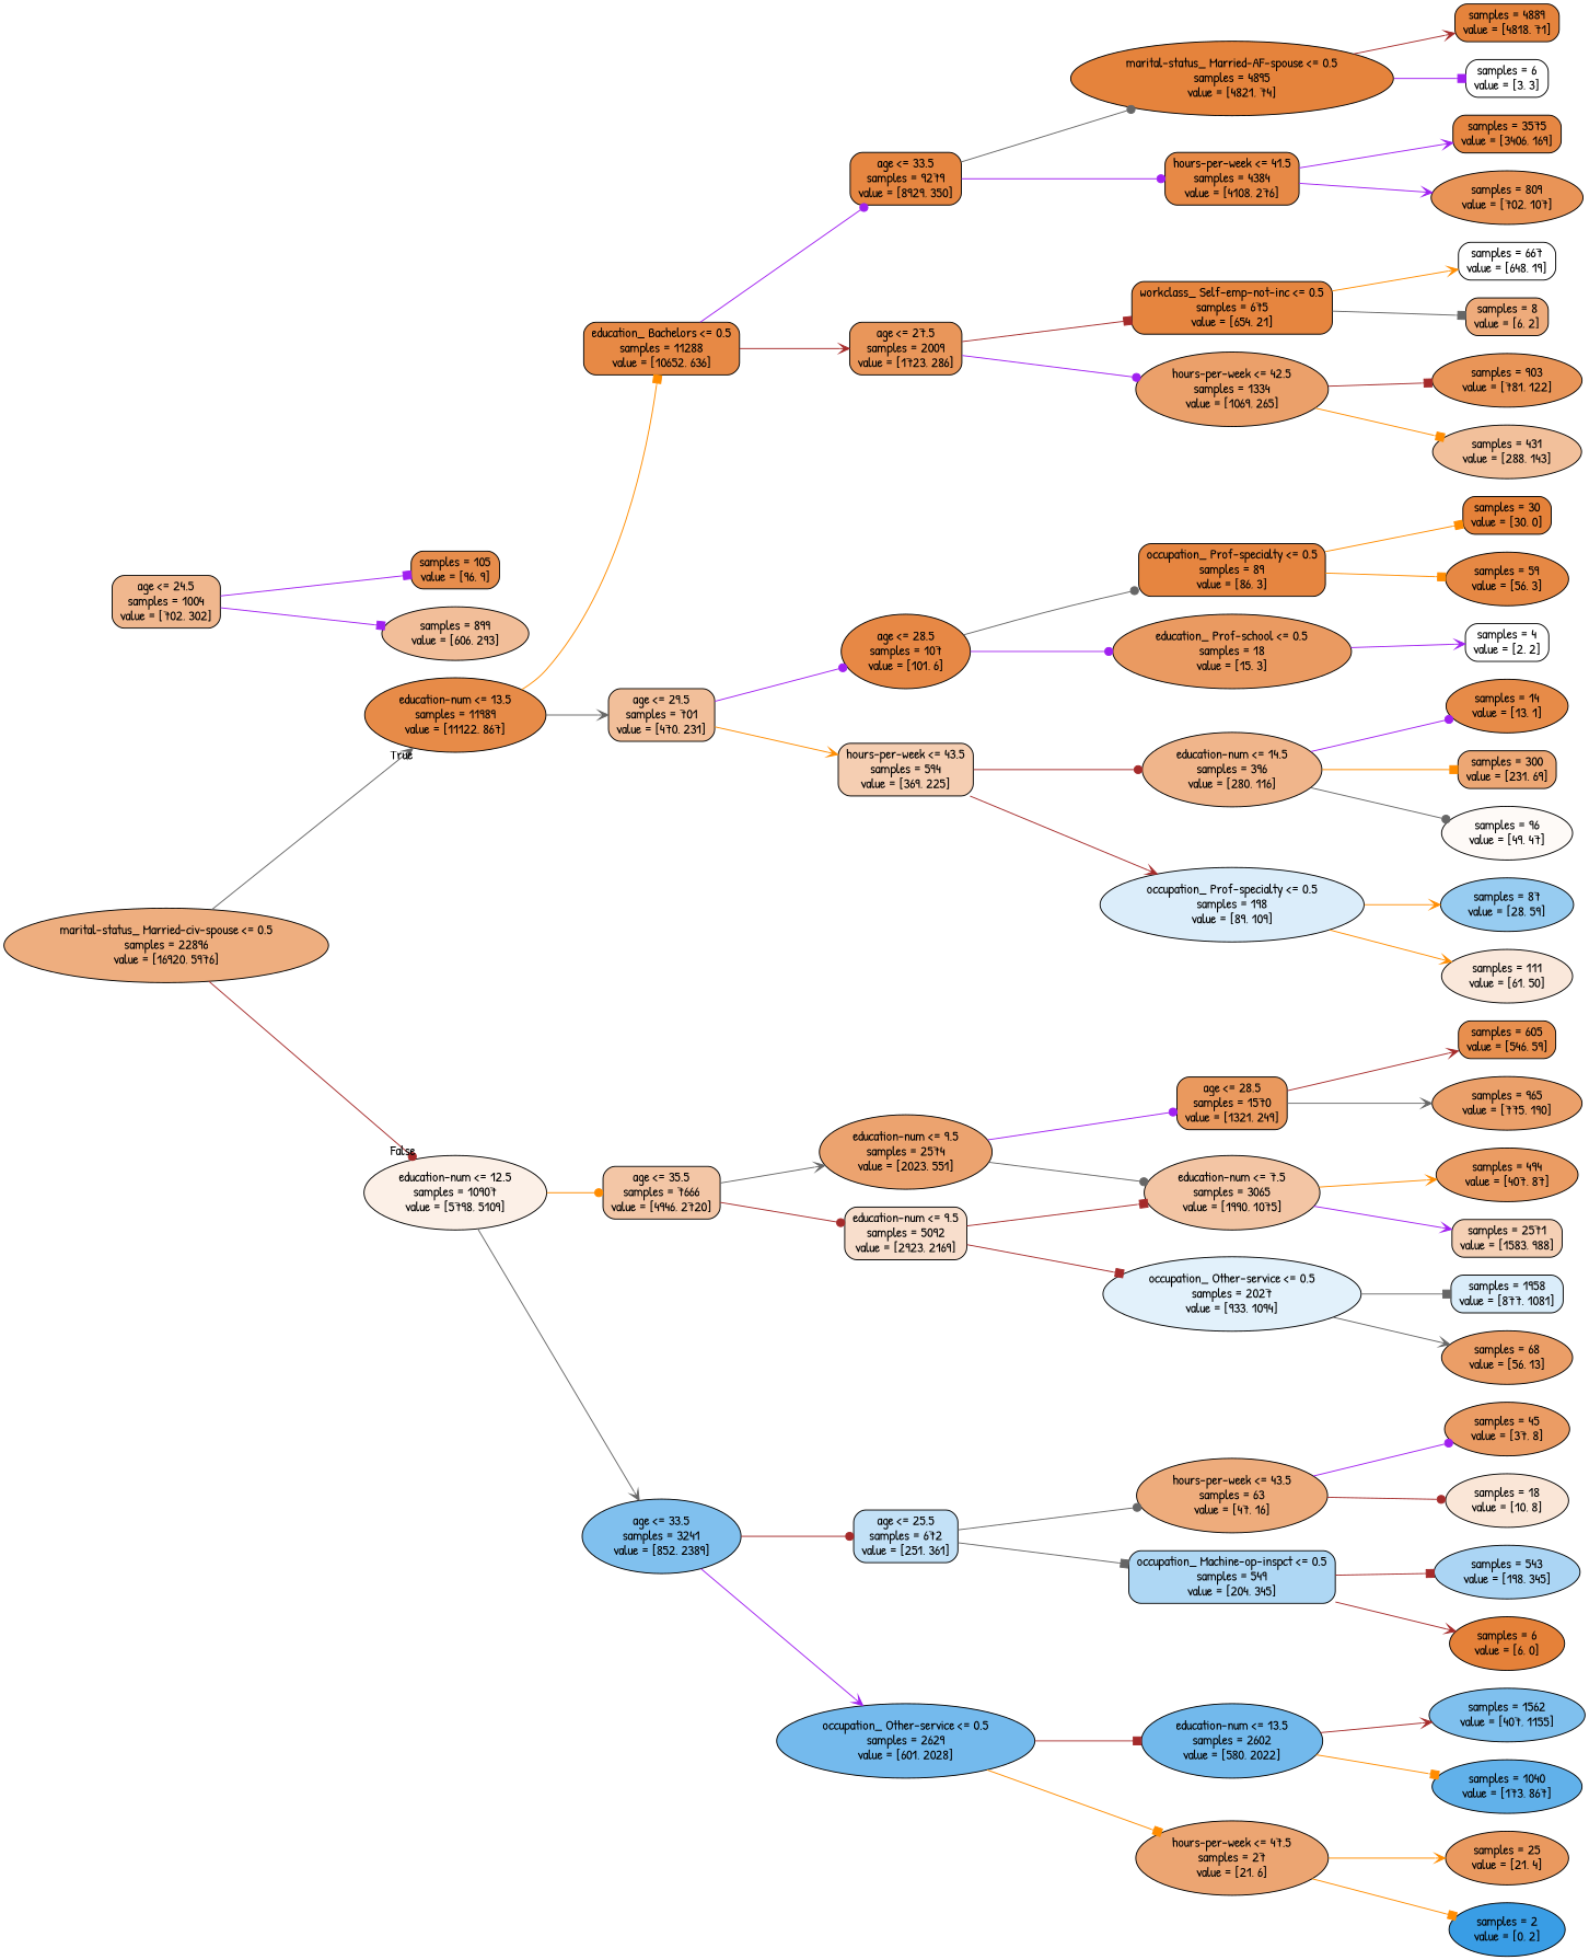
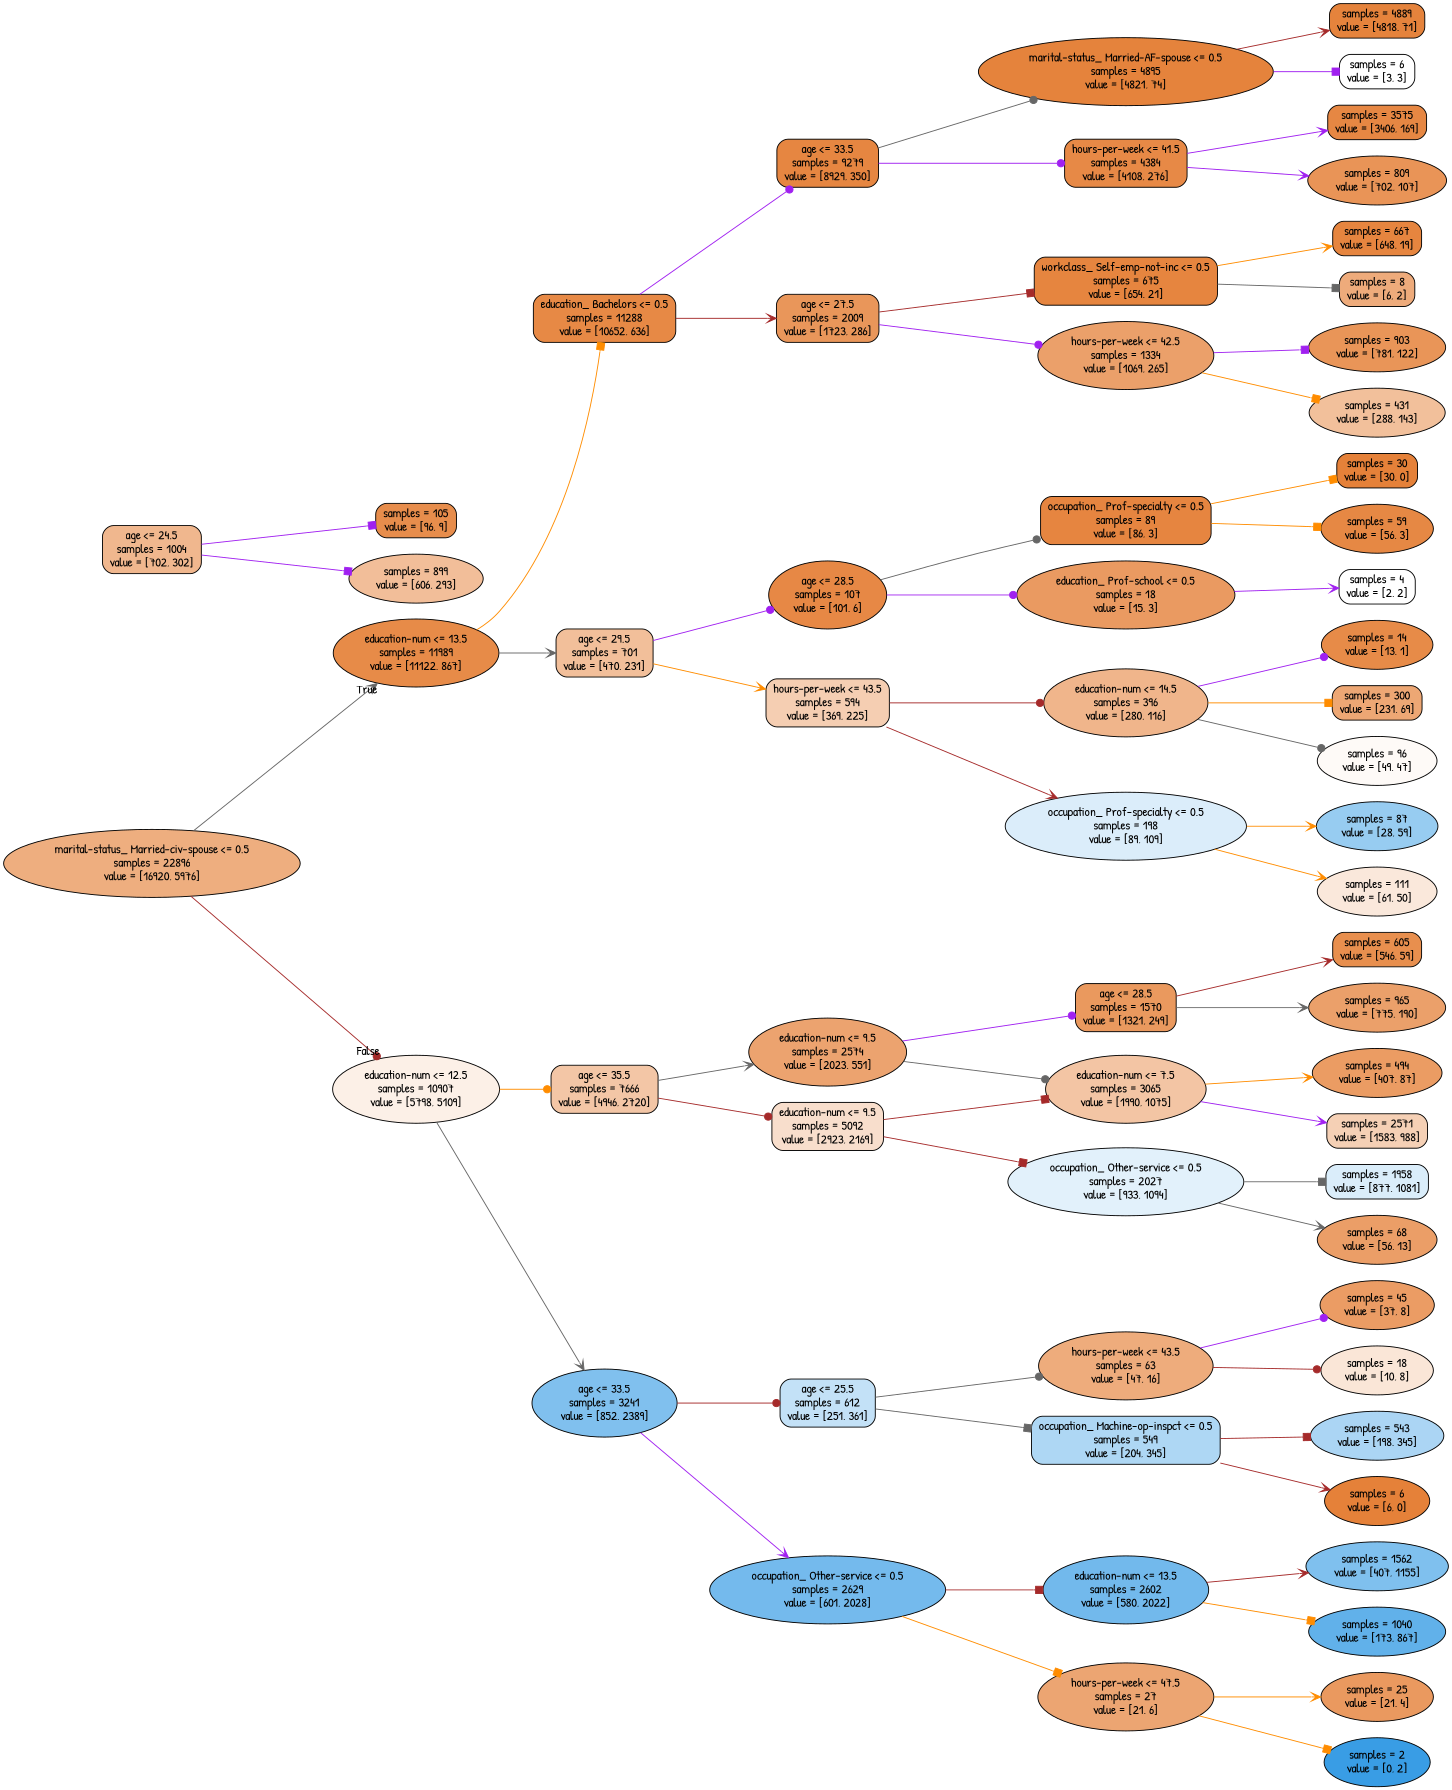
  digraph {
    fontname="Patrick Hand"
    rankdir=LR
    node [color=black fillcolor="#e78b48" fontname="Patrick Hand" shape=ellipse style="filled, rounded"]
    edge [arrowhead=vee color=brown fontname="Patrick Hand"]
    n1 [fillcolor="#eeae7f" label="marital-status_ Married-civ-spouse <= 0.5\nsamples = 22896\nvalue = [16920, 5976]"]
    n2 [label="education-num <= 13.5\nsamples = 11989\nvalue = [11122, 867]"]
    n3 [fillcolor="#fcf0e7" label="education-num <= 12.5\nsamples = 10907\nvalue = [5798, 5109]"]
    n4 [fillcolor="#e78945" label="education_ Bachelors <= 0.5\nsamples = 11288\nvalue = [10652, 636]" shape=box]
    n5 [fillcolor="#f2bf9a" label="age <= 29.5\nsamples = 701\nvalue = [470, 231]" shape=box]
    n6 [fillcolor="#f3c6a6" label="age <= 35.5\nsamples = 7666\nvalue = [4946, 2720]" shape=box]
    n7 [fillcolor="#80c0ee" label="age <= 33.5\nsamples = 3241\nvalue = [852, 2389]"]
    n8 [fillcolor="#e68641" label="age <= 33.5\nsamples = 9279\nvalue = [8929, 350]" shape=box]
    n9 [fillcolor="#e9965a" label="age <= 27.5\nsamples = 2009\nvalue = [1723, 286]" shape=box]
    n10 [fillcolor="#e78845" label="age <= 28.5\nsamples = 107\nvalue = [101, 6]"]
    n11 [fillcolor="#f5ceb2" label="hours-per-week <= 43.5\nsamples = 594\nvalue = [369, 225]" shape=box]
    n12 [fillcolor="#e5833c" label="marital-status_ Married-AF-spouse <= 0.5\nsamples = 4895\nvalue = [4821, 74]"]
    n13 [fillcolor="#e78946" label="hours-per-week <= 41.5\nsamples = 4384\nvalue = [4108, 276]" shape=box]
    n14 [fillcolor="#e6853f" label="workclass_ Self-emp-not-inc <= 0.5\nsamples = 675\nvalue = [654, 21]" shape=box]
    n15 [fillcolor="#eba06a" label="hours-per-week <= 42.5\nsamples = 1334\nvalue = [1069, 265]"]
    n16 [fillcolor="#e5833c" label="samples = 4889\nvalue = [4818, 71]" shape=box]
    n17 [fillcolor="#ffffff" label="samples = 6\nvalue = [3, 3]" shape=box]
    n18 [fillcolor="#e68743" label="samples = 3575\nvalue = [3406, 169]" shape=box]
    n19 [fillcolor="#e99457" label="samples = 809\nvalue = [702, 107]"]
-   n20 [fillcolor="#ffffff" label="samples = 667\nvalue = [648, 19]" shape=box]
+   n20 [fillcolor="#e6853f" label="samples = 667\nvalue = [648, 19]" shape=box]
    n21 [fillcolor="#eeab7b" label="samples = 8\nvalue = [6, 2]" shape=box]
    n22 [fillcolor="#e99558" label="samples = 903\nvalue = [781, 122]"]
    n23 [fillcolor="#f2c09b" label="samples = 431\nvalue = [288, 143]"]
    n24 [fillcolor="#e68540" label="occupation_ Prof-specialty <= 0.5\nsamples = 89\nvalue = [86, 3]" shape=box]
    n25 [fillcolor="#ea9a61" label="education_ Prof-school <= 0.5\nsamples = 18\nvalue = [15, 3]"]
    n26 [fillcolor="#f0b58b" label="education-num <= 14.5\nsamples = 396\nvalue = [280, 116]"]
    n27 [fillcolor="#dbedfa" label="occupation_ Prof-specialty <= 0.5\nsamples = 198\nvalue = [89, 109]"]
    n28 [fillcolor="#e58139" label="samples = 30\nvalue = [30, 0]" shape=box]
    n29 [fillcolor="#e68844" label="samples = 59\nvalue = [56, 3]"]
    n30 [fillcolor="#ffffff" label="samples = 4\nvalue = [2, 2]" shape=box]
    n31 [label="samples = 14\nvalue = [13, 1]"]
    n32 [fillcolor="#eda774" label="samples = 300\nvalue = [231, 69]" shape=box]
    n33 [fillcolor="#fefaf7" label="samples = 96\nvalue = [49, 47]"]
    n34 [fillcolor="#97ccf1" label="samples = 87\nvalue = [28, 59]"]
    n35 [fillcolor="#fae8db" label="samples = 111\nvalue = [61, 50]"]
    n36 [fillcolor="#eca36f" label="education-num <= 9.5\nsamples = 2574\nvalue = [2023, 551]"]
    n37 [fillcolor="#f8decc" label="education-num <= 9.5\nsamples = 5092\nvalue = [2923, 2169]" shape=box]
-   n38 [fillcolor="#c3e1f7" label="age <= 25.5\nsamples = 672\nvalue = [251, 361]" shape=box]
+   n38 [fillcolor="#c3e1f7" label="age <= 25.5\nsamples = 612\nvalue = [251, 361]" shape=box]
    n39 [fillcolor="#74baed" label="occupation_ Other-service <= 0.5\nsamples = 2629\nvalue = [601, 2028]"]
    n40 [fillcolor="#ea995e" label="age <= 28.5\nsamples = 1570\nvalue = [1321, 249]" shape=box]
    n41 [fillcolor="#f3c5a4" label="education-num <= 7.5\nsamples = 3065\nvalue = [1990, 1075]"]
    n42 [fillcolor="#e2f1fb" label="occupation_ Other-service <= 0.5\nsamples = 2027\nvalue = [933, 1094]"]
    n43 [fillcolor="#e88f4e" label="samples = 605\nvalue = [546, 59]" shape=box]
    n44 [fillcolor="#eba06a" label="samples = 965\nvalue = [775, 190]"]
    n45 [fillcolor="#f0b78e" label="age <= 24.5\nsamples = 1004\nvalue = [702, 302]" shape=box]
    n46 [fillcolor="#e78d4c" label="samples = 105\nvalue = [96, 9]" shape=box]
    n47 [fillcolor="#f2be99" label="samples = 899\nvalue = [606, 293]"]
    n48 [fillcolor="#eb9c63" label="samples = 494\nvalue = [407, 87]"]
    n49 [fillcolor="#f5d0b5" label="samples = 2571\nvalue = [1583, 988]" shape=box]
    n50 [fillcolor="#daedfa" label="samples = 1958\nvalue = [877, 1081]" shape=box]
    n51 [fillcolor="#eb9e67" label="samples = 68\nvalue = [56, 13]"]
    n52 [fillcolor="#eeac7c" label="hours-per-week <= 43.5\nsamples = 63\nvalue = [47, 16]"]
    n53 [fillcolor="#aed7f4" label="occupation_ Machine-op-inspct <= 0.5\nsamples = 549\nvalue = [204, 345]" shape=box]
    n54 [fillcolor="#72b9ec" label="education-num <= 13.5\nsamples = 2602\nvalue = [580, 2022]"]
    n55 [fillcolor="#eca572" label="hours-per-week <= 47.5\nsamples = 27\nvalue = [21, 6]"]
    n56 [fillcolor="#eb9c64" label="samples = 45\nvalue = [37, 8]"]
    n57 [fillcolor="#fae6d7" label="samples = 18\nvalue = [10, 8]"]
    n58 [fillcolor="#abd5f4" label="samples = 543\nvalue = [198, 345]"]
    n59 [fillcolor="#e58139" label="samples = 6\nvalue = [6, 0]"]
    n60 [fillcolor="#7fc0ee" label="samples = 1562\nvalue = [407, 1155]"]
    n61 [fillcolor="#61b1ea" label="samples = 1040\nvalue = [173, 867]"]
    n62 [fillcolor="#ea995f" label="samples = 25\nvalue = [21, 4]"]
    n63 [fillcolor="#399de5" label="samples = 2\nvalue = [0, 2]"]
    n1 -> n2 [color=gray40 headlabel=True labelangle=45 labeldistance=2.5]
    n1 -> n3 [arrowhead=dot headlabel=False labelangle=-45 labeldistance=2.5]
    n2 -> n4 [arrowhead=box color=darkorange]
    n2 -> n5 [color=gray40]
    n3 -> n6 [arrowhead=dot color=darkorange]
    n3 -> n7 [color=gray40]
    n4 -> n8 [arrowhead=dot color=purple]
    n4 -> n9
    n5 -> n10 [arrowhead=dot color=purple]
    n5 -> n11 [color=darkorange]
    n6 -> n36 [color=gray40]
    n6 -> n37 [arrowhead=dot]
    n7 -> n38 [arrowhead=dot]
    n7 -> n39 [color=purple]
    n8 -> n12 [arrowhead=dot color=gray40]
    n8 -> n13 [arrowhead=dot color=purple]
    n9 -> n14 [arrowhead=box]
    n9 -> n15 [arrowhead=dot color=purple]
    n10 -> n24 [arrowhead=dot color=gray40]
    n10 -> n25 [arrowhead=dot color=purple]
    n11 -> n26 [arrowhead=dot]
    n11 -> n27
    n12 -> n16
    n12 -> n17 [arrowhead=box color=purple]
    n13 -> n18 [color=purple]
    n13 -> n19 [color=purple]
    n14 -> n20 [color=darkorange]
    n14 -> n21 [arrowhead=box color=gray40]
-   n15 -> n22 [arrowhead=box]
+   n15 -> n22 [arrowhead=box color=purple]
    n15 -> n23 [arrowhead=box color=darkorange]
    n24 -> n28 [arrowhead=box color=darkorange]
    n24 -> n29 [arrowhead=box color=darkorange]
    n25 -> n30 [color=purple]
    n26 -> n31 [arrowhead=dot color=purple]
    n26 -> n32 [arrowhead=box color=darkorange]
    n26 -> n33 [arrowhead=dot color=gray40]
    n27 -> n34 [color=darkorange]
    n27 -> n35 [color=darkorange]
    n36 -> n40 [arrowhead=dot color=purple]
    n36 -> n41 [arrowhead=dot color=gray40]
    n37 -> n41 [arrowhead=box]
    n37 -> n42 [arrowhead=box]
    n38 -> n52 [arrowhead=dot color=gray40]
    n38 -> n53 [arrowhead=box color=gray40]
    n39 -> n54 [arrowhead=box]
    n39 -> n55 [arrowhead=box color=darkorange]
    n40 -> n43
    n40 -> n44 [color=gray40]
    n41 -> n48 [color=darkorange]
    n41 -> n49 [color=purple]
    n42 -> n50 [arrowhead=box color=gray40]
    n42 -> n51 [color=gray40]
    n45 -> n46 [arrowhead=box color=purple]
    n45 -> n47 [arrowhead=box color=purple]
    n52 -> n56 [arrowhead=dot color=purple]
    n52 -> n57 [arrowhead=dot]
    n53 -> n58 [arrowhead=box]
    n53 -> n59
    n54 -> n60
    n54 -> n61 [arrowhead=box color=darkorange]
    n55 -> n62 [color=darkorange]
    n55 -> n63 [arrowhead=box color=darkorange]
  }
